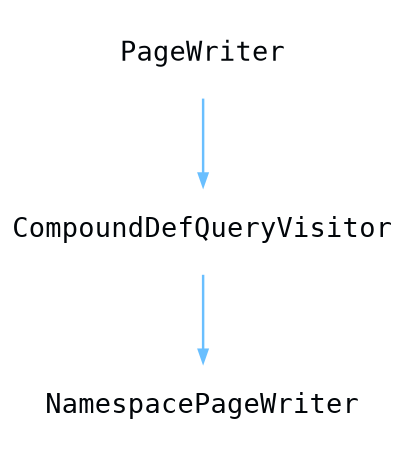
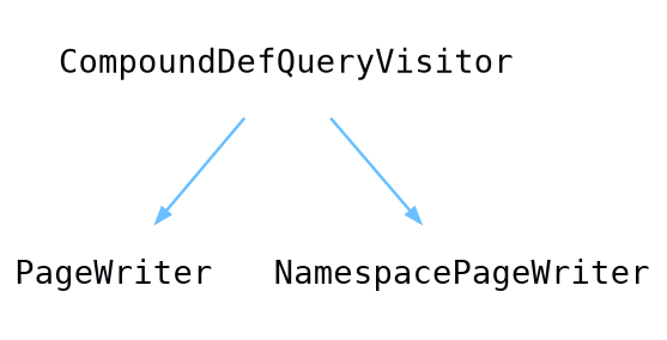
  digraph {
    fontname="DejaVu Sans Mono"
    rankdir=TB
    node [fontcolor="#010509FF" fontname="DejaVu Sans Mono" fontsize=11 margin=0.01 shape=none]
    edge [arrowsize=0.5 color="#69BFFFFF" fontname="DejaVu Sans Mono"]
    n1 [label=CompoundDefQueryVisitor]
    n2 [label=PageWriter]
    n3 [label=NamespacePageWriter]
-   n2 -> n1
+   n1 -> n2
    n1 -> n3
  }
